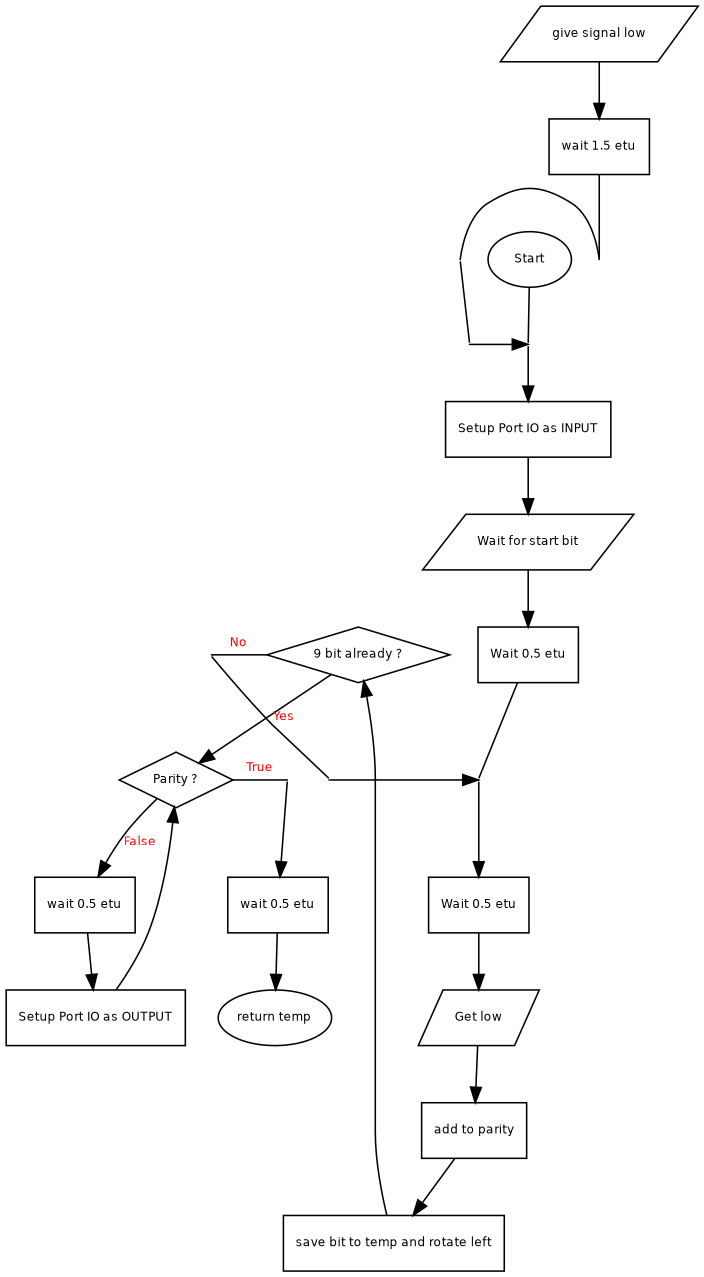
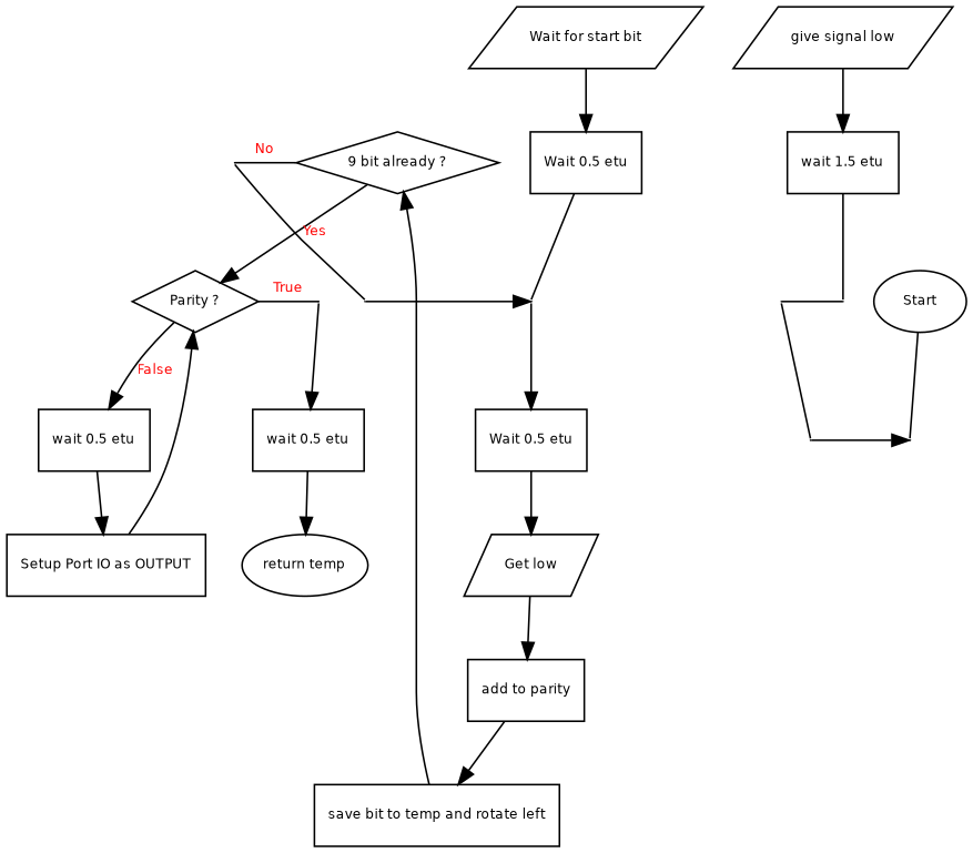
  digraph {
    node [fontname="Bitstream Vera Sans" fontsize=8 shape=box]
    edge [fontcolor=Red fontname="Bitstream Vera Sans" fontsize=8]
    n1 [label="9 bit already ?" shape=diamond]
    n2 [label="." shape=point width=0]
    n3 [label="." shape=point width=0]
    n4 [label="." shape=point width=0]
    n5 [label="Parity ?" shape=diamond]
    n6 [label="." shape=point width=0]
    n7 [label="." shape=point width=0]
    n8 [label="." shape=point width=0]
    n9 [label="." shape=point width=0]
    n10 [label="." shape=point width=0]
    n11 [label="Wait 0.5 etu"]
    n12 [label="wait 0.5 etu"]
    n13 [label="wait 0.5 etu"]
-   n14 [label="Setup Port IO as INPUT"]
    n15 [label=Start shape=oval]
    n16 [label="Wait for start bit" shape=parallelogram]
    n17 [label="Wait 0.5 etu"]
    n18 [label="Get low" shape=parallelogram]
    n19 [label="add to parity"]
    n20 [label="save bit to temp and rotate left"]
    n21 [label="Setup Port IO as OUTPUT"]
    n22 [label="return temp" shape=oval]
    n23 [label="give signal low" shape=parallelogram]
    n24 [label="wait 1.5 etu"]
    subgraph sub_1 {
      rank=same
      n1
      n2
    }
    subgraph sub_2 {
      rank=same
      n3
      n4
    }
    subgraph sub_3 {
      rank=same
      n5
      n6
    }
    subgraph sub_4 {
      rank=same
      n7
      n8
    }
    subgraph sub_5 {
      rank=same
      n9
      n10
    }
    n1 -> n5 [label=Yes]
    n2 -> n1 [arrowhead=none label=No]
    n2 -> n4 [arrowhead=none]
    n3 -> n11
    n4 -> n3
    n5 -> n6 [arrowhead=none label=True]
    n5 -> n12 [label=False]
    n6 -> n13
    n7 -> n8 [arrowhead=none]
    n7 -> n10 [arrowhead=none]
-   n9 -> n14
    n10 -> n9
    n11 -> n18
    n12 -> n21
    n13 -> n22
-   n14 -> n16
    n15 -> n9 [arrowhead=none]
    n16 -> n17
    n17 -> n3 [arrowhead=none]
    n18 -> n19
    n19 -> n20
    n20 -> n1
    n21 -> n5
    n23 -> n24
    n24 -> n8 [arrowhead=none]
  }
